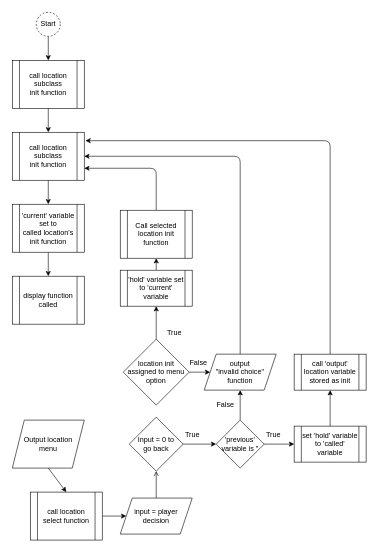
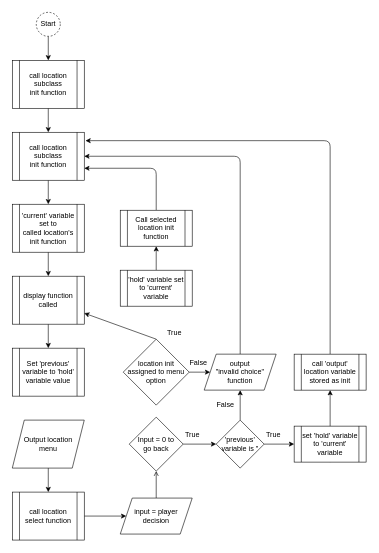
  <mxCell id="0" />
  <mxCell id="1" parent="0" />
  <mxCell id="2" style="edgeStyle=none;html=1;exitX=0.5;exitY=1;exitDx=0;exitDy=0;entryX=0.5;entryY=0;entryDx=0;entryDy=0;" parent="1" source="3" edge="1"><mxGeometry relative="1" as="geometry"><mxPoint x="80" y="100" as="targetPoint" /></mxGeometry></mxCell>
  <mxCell id="3" value="Start" style="ellipse;whiteSpace=wrap;html=1;dashed=1;" parent="1" vertex="1"><mxGeometry x="60" y="20" width="40" height="40" as="geometry" /></mxCell>
  <mxCell id="4" style="edgeStyle=none;html=1;exitX=0.5;exitY=1;exitDx=0;exitDy=0;entryX=0.5;entryY=0;entryDx=0;entryDy=0;" parent="1" target="6" edge="1"><mxGeometry relative="1" as="geometry"><mxPoint x="80" y="180" as="sourcePoint" /></mxGeometry></mxCell>
  <mxCell id="5" style="edgeStyle=none;html=1;exitX=0.5;exitY=1;exitDx=0;exitDy=0;entryX=0.5;entryY=0;entryDx=0;entryDy=0;" parent="1" source="6" target="8" edge="1"><mxGeometry relative="1" as="geometry" /></mxCell>
  <mxCell id="6" value="call location&lt;br&gt;subclass&lt;br&gt;init function" style="shape=process;whiteSpace=wrap;html=1;backgroundOutline=1;" parent="1" vertex="1"><mxGeometry x="20" y="220" width="120" height="80" as="geometry" /></mxCell>
  <mxCell id="7" style="edgeStyle=none;html=1;exitX=0.5;exitY=1;exitDx=0;exitDy=0;entryX=0.5;entryY=0;entryDx=0;entryDy=0;" parent="1" source="8" target="10" edge="1"><mxGeometry relative="1" as="geometry" /></mxCell>
  <mxCell id="8" value="'current' variable set to&lt;br&gt;called location's&lt;br&gt;init function" style="shape=process;whiteSpace=wrap;html=1;backgroundOutline=1;" parent="1" vertex="1"><mxGeometry x="20" y="340" width="120" height="80" as="geometry" /></mxCell>
+ <mxCell id="9" style="edgeStyle=none;html=1;exitX=0.5;exitY=1;exitDx=0;exitDy=0;entryX=0.5;entryY=0;entryDx=0;entryDy=0;" parent="1" source="10" target="11" edge="1"><mxGeometry relative="1" as="geometry" /></mxCell>
  <mxCell id="10" value="display function called" style="shape=process;whiteSpace=wrap;html=1;backgroundOutline=1;" parent="1" vertex="1"><mxGeometry x="20" y="460" width="120" height="80" as="geometry" /></mxCell>
+ <mxCell id="11" value="Set 'previous' variable to 'hold' variable value" style="shape=process;whiteSpace=wrap;html=1;backgroundOutline=1;" parent="1" vertex="1"><mxGeometry x="20" y="580" width="120" height="80" as="geometry" /></mxCell>
  <mxCell id="12" style="edgeStyle=none;html=1;exitX=1;exitY=0.5;exitDx=0;exitDy=0;entryX=0;entryY=0.5;entryDx=0;entryDy=0;" parent="1" source="13" target="19" edge="1"><mxGeometry relative="1" as="geometry" /></mxCell>
- <mxCell id="13" value="call location select function" style="shape=process;whiteSpace=wrap;html=1;backgroundOutline=1;" parent="1" vertex="1"><mxGeometry x="50" y="820" width="120" height="80" as="geometry" /></mxCell>
+ <mxCell id="13" value="call location select function" style="shape=process;whiteSpace=wrap;html=1;backgroundOutline=1;" parent="1" vertex="1"><mxGeometry x="20" y="820" width="120" height="80" as="geometry" /></mxCell>
  <mxCell id="14" style="edgeStyle=none;html=1;exitX=1;exitY=0.5;exitDx=0;exitDy=0;entryX=0;entryY=0.5;entryDx=0;entryDy=0;" parent="1" source="15" target="24" edge="1"><mxGeometry relative="1" as="geometry" /></mxCell>
  <mxCell id="15" value="Input = 0 to&lt;br&gt;go back" style="rhombus;whiteSpace=wrap;html=1;" parent="1" vertex="1"><mxGeometry x="215" y="695" width="90" height="90" as="geometry" /></mxCell>
  <mxCell id="16" style="edgeStyle=none;html=1;exitX=0.5;exitY=1;exitDx=0;exitDy=0;entryX=0.5;entryY=0;entryDx=0;entryDy=0;" parent="1" source="17" target="13" edge="1"><mxGeometry relative="1" as="geometry" /></mxCell>
  <mxCell id="17" value="Output location&lt;br&gt;menu" style="shape=parallelogram;perimeter=parallelogramPerimeter;whiteSpace=wrap;html=1;fixedSize=1;" parent="1" vertex="1"><mxGeometry x="20" y="700" width="120" height="80" as="geometry" /></mxCell>
  <mxCell id="18" style="edgeStyle=none;html=1;exitX=0.5;exitY=0;exitDx=0;exitDy=0;entryX=0.5;entryY=1;entryDx=0;entryDy=0;endArrow=open;" parent="1" source="19" target="15" edge="1"><mxGeometry relative="1" as="geometry" /></mxCell>
  <mxCell id="19" value="input = player decision" style="shape=parallelogram;perimeter=parallelogramPerimeter;whiteSpace=wrap;html=1;fixedSize=1;" parent="1" vertex="1"><mxGeometry x="200" y="830" width="120" height="60" as="geometry" /></mxCell>
  <mxCell id="20" style="edgeStyle=none;html=1;exitX=0.5;exitY=0;exitDx=0;exitDy=0;entryX=1.017;entryY=0.175;entryDx=0;entryDy=0;entryPerimeter=0;" parent="1" source="21" target="6" edge="1"><mxGeometry relative="1" as="geometry"><Array as="points"><mxPoint x="550" y="234" /></Array></mxGeometry></mxCell>
  <mxCell id="21" value="call 'output' location variable stored as init" style="shape=process;whiteSpace=wrap;html=1;backgroundOutline=1;" parent="1" vertex="1"><mxGeometry x="490" y="590" width="120" height="60" as="geometry" /></mxCell>
  <mxCell id="22" style="edgeStyle=none;html=1;exitX=0.5;exitY=0;exitDx=0;exitDy=0;entryX=0.5;entryY=1;entryDx=0;entryDy=0;" parent="1" source="24" target="26" edge="1"><mxGeometry relative="1" as="geometry" /></mxCell>
  <mxCell id="23" style="edgeStyle=none;html=1;exitX=1;exitY=0.5;exitDx=0;exitDy=0;entryX=0;entryY=0.5;entryDx=0;entryDy=0;" parent="1" source="24" target="31" edge="1"><mxGeometry relative="1" as="geometry" /></mxCell>
  <mxCell id="24" value="'previous' variable is &quot;" style="rhombus;whiteSpace=wrap;html=1;" parent="1" vertex="1"><mxGeometry x="360" y="700" width="80" height="80" as="geometry" /></mxCell>
  <mxCell id="25" style="edgeStyle=none;html=1;exitX=0.5;exitY=0;exitDx=0;exitDy=0;entryX=1;entryY=0.5;entryDx=0;entryDy=0;" parent="1" source="26" target="6" edge="1"><mxGeometry relative="1" as="geometry"><mxPoint x="180" y="270" as="targetPoint" /><Array as="points"><mxPoint x="400" y="260" /></Array></mxGeometry></mxCell>
  <mxCell id="26" value="output &lt;br&gt;&quot;invalid choice&quot; function" style="shape=parallelogram;perimeter=parallelogramPerimeter;whiteSpace=wrap;html=1;fixedSize=1;" parent="1" vertex="1"><mxGeometry x="340" y="590" width="120" height="60" as="geometry" /></mxCell>
  <mxCell id="27" value="True" style="text;html=1;align=center;verticalAlign=middle;resizable=0;points=[];autosize=1;strokeColor=none;fillColor=none;" parent="1" vertex="1"><mxGeometry x="295" y="710" width="50" height="30" as="geometry" /></mxCell>
  <mxCell id="28" value="True" style="text;html=1;align=center;verticalAlign=middle;resizable=0;points=[];autosize=1;strokeColor=none;fillColor=none;" parent="1" vertex="1"><mxGeometry x="430" y="710" width="50" height="30" as="geometry" /></mxCell>
  <mxCell id="29" value="False" style="text;html=1;align=center;verticalAlign=middle;resizable=0;points=[];autosize=1;strokeColor=none;fillColor=none;" parent="1" vertex="1"><mxGeometry x="350" y="660" width="50" height="30" as="geometry" /></mxCell>
  <mxCell id="30" style="edgeStyle=none;html=1;exitX=0.5;exitY=1;exitDx=0;exitDy=0;" parent="1" source="31" target="21" edge="1"><mxGeometry relative="1" as="geometry" /></mxCell>
- <mxCell id="31" value="set 'hold' variable to 'called' variable" style="shape=process;whiteSpace=wrap;html=1;backgroundOutline=1;" parent="1" vertex="1"><mxGeometry x="490" y="710" width="120" height="60" as="geometry" /></mxCell>
+ <mxCell id="31" value="set 'hold' variable to 'current' variable" style="shape=process;whiteSpace=wrap;html=1;backgroundOutline=1;" parent="1" vertex="1"><mxGeometry x="490" y="710" width="120" height="60" as="geometry" /></mxCell>
  <mxCell id="32" style="edgeStyle=none;html=1;exitX=0.5;exitY=0;exitDx=0;exitDy=0;entryX=0.5;entryY=1;entryDx=0;entryDy=0;" parent="1" source="33" target="39" edge="1"><mxGeometry relative="1" as="geometry" /></mxCell>
  <mxCell id="33" value="'hold' variable set to 'current' variable" style="shape=process;whiteSpace=wrap;html=1;backgroundOutline=1;" parent="1" vertex="1"><mxGeometry x="200" y="450" width="120" height="60" as="geometry" /></mxCell>
  <mxCell id="34" style="edgeStyle=none;html=1;exitX=1;exitY=0.5;exitDx=0;exitDy=0;entryX=0;entryY=0.5;entryDx=0;entryDy=0;" parent="1" source="36" target="26" edge="1"><mxGeometry relative="1" as="geometry" /></mxCell>
- <mxCell id="35" style="edgeStyle=none;html=1;exitX=0.5;exitY=0;exitDx=0;exitDy=0;entryX=0.5;entryY=1;entryDx=0;entryDy=0;" parent="1" source="36" target="33" edge="1"><mxGeometry relative="1" as="geometry" /></mxCell>
+ <mxCell id="35" style="edgeStyle=none;html=1;exitX=0.5;exitY=0;exitDx=0;exitDy=0;" parent="1" source="36" target="10" edge="1"><mxGeometry relative="1" as="geometry" /></mxCell>
  <mxCell id="36" value="location init assigned to menu option" style="rhombus;whiteSpace=wrap;html=1;" parent="1" vertex="1"><mxGeometry x="205" y="565" width="110" height="110" as="geometry" /></mxCell>
  <mxCell id="37" value="False" style="text;html=1;align=center;verticalAlign=middle;resizable=0;points=[];autosize=1;strokeColor=none;fillColor=none;" parent="1" vertex="1"><mxGeometry x="305" y="590" width="50" height="30" as="geometry" /></mxCell>
  <mxCell id="38" style="edgeStyle=none;html=1;exitX=0.5;exitY=0;exitDx=0;exitDy=0;entryX=1;entryY=0.75;entryDx=0;entryDy=0;" parent="1" source="39" target="6" edge="1"><mxGeometry relative="1" as="geometry"><mxPoint x="180" y="300" as="targetPoint" /><Array as="points"><mxPoint x="260" y="280" /></Array></mxGeometry></mxCell>
- <mxCell id="39" value="Call selected location init function" style="shape=process;whiteSpace=wrap;html=1;backgroundOutline=1;" parent="1" vertex="1"><mxGeometry x="200" y="350" width="120" height="80" as="geometry" /></mxCell>
+ <mxCell id="39" value="Call selected location init function" style="shape=process;whiteSpace=wrap;html=1;backgroundOutline=1;" parent="1" vertex="1"><mxGeometry x="200" y="350" width="120" height="60" as="geometry" /></mxCell>
  <mxCell id="40" value="call location&lt;br&gt;subclass&lt;br&gt;init function" style="shape=process;whiteSpace=wrap;html=1;backgroundOutline=1;" parent="1" vertex="1"><mxGeometry x="20" y="100" width="120" height="80" as="geometry" /></mxCell>
  <mxCell id="41" value="True" style="text;html=1;align=center;verticalAlign=middle;resizable=0;points=[];autosize=1;strokeColor=none;fillColor=none;" vertex="1" parent="1"><mxGeometry x="265" y="540" width="50" height="30" as="geometry" /></mxCell>
